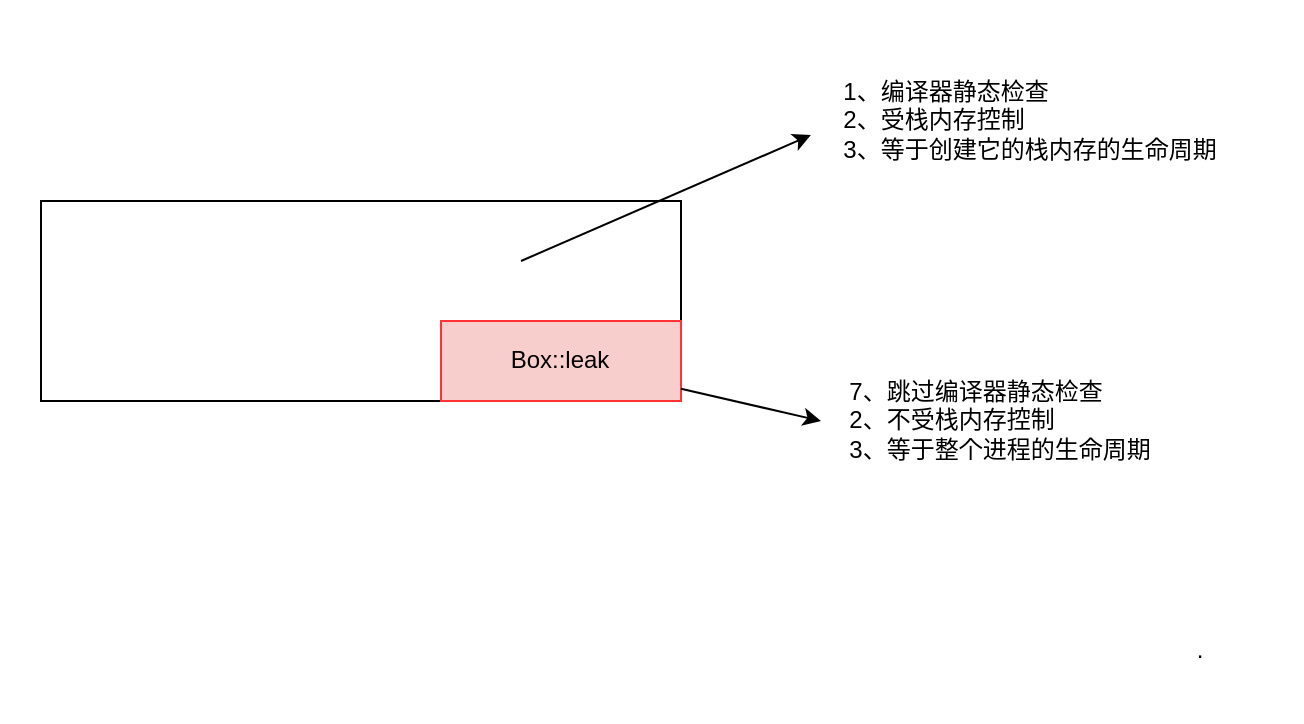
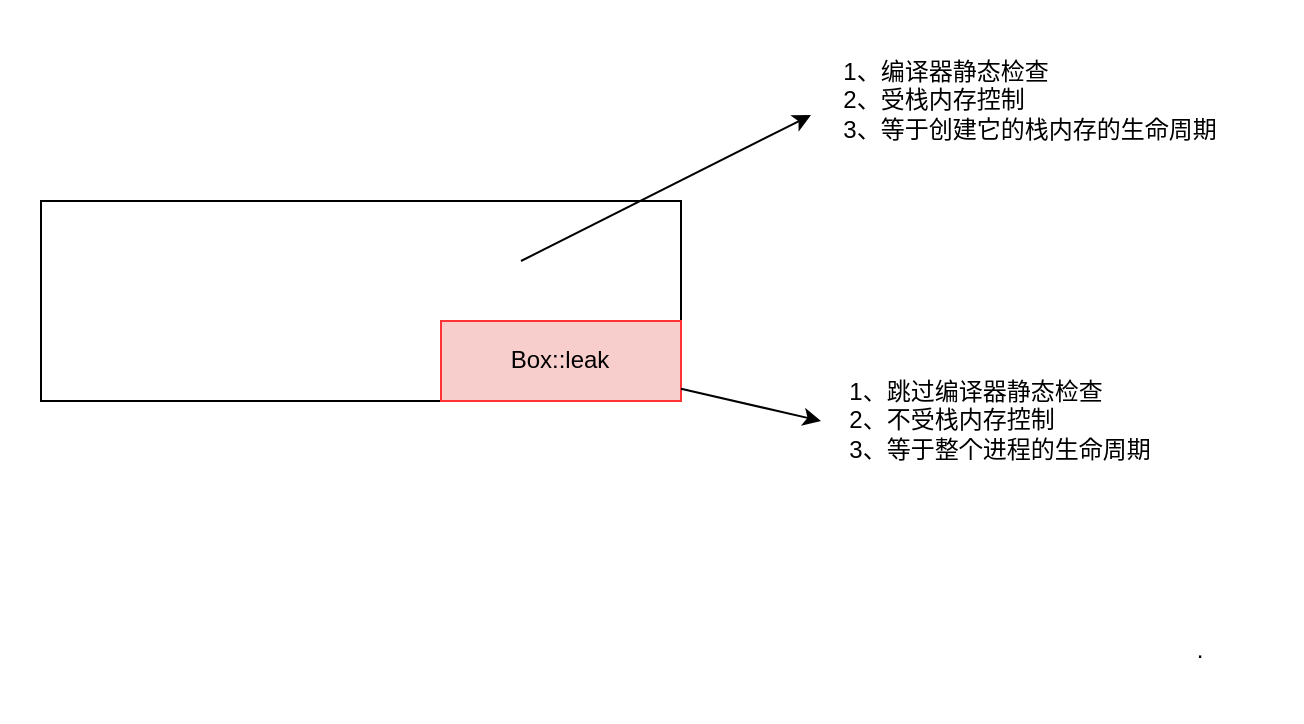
  <mxCell id="0" />
  <mxCell id="1" parent="0" />
  <mxCell id="2" value="" style="rounded=0;whiteSpace=wrap;html=1;strokeColor=#000000;" parent="1" vertex="1"><mxGeometry x="20" y="100" width="320" height="100" as="geometry" /></mxCell>
  <mxCell id="3" value="Box::leak" style="rounded=0;whiteSpace=wrap;html=1;strokeColor=#FF3333;fillColor=#f8cecc;" parent="1" vertex="1"><mxGeometry x="220" y="160" width="120" height="40" as="geometry" /></mxCell>
  <mxCell id="4" value="" style="endArrow=classic;html=1;rounded=0;entryX=-0.024;entryY=0.588;entryDx=0;entryDy=0;entryPerimeter=0;" parent="1" target="6" edge="1"><mxGeometry width="50" height="50" relative="1" as="geometry"><mxPoint x="260" y="130" as="sourcePoint" /><mxPoint x="370" y="70" as="targetPoint" /></mxGeometry></mxCell>
  <mxCell id="5" value="" style="endArrow=classic;html=1;rounded=0;" parent="1" source="3" edge="1"><mxGeometry width="50" height="50" relative="1" as="geometry"><mxPoint x="420" y="240" as="sourcePoint" /><mxPoint x="410" y="210" as="targetPoint" /></mxGeometry></mxCell>
- <mxCell id="6" value="&lt;div style=&quot;text-align: left;&quot;&gt;&lt;span style=&quot;background-color: initial;&quot;&gt;1、编译器静态检查&lt;/span&gt;&lt;/div&gt;&lt;div style=&quot;text-align: left;&quot;&gt;&lt;span style=&quot;background-color: initial;&quot;&gt;2、受栈内存控制&lt;/span&gt;&lt;/div&gt;&lt;div style=&quot;text-align: left;&quot;&gt;&lt;span style=&quot;background-color: initial;&quot;&gt;3、等于创建它的栈内存的生命周期&lt;/span&gt;&lt;/div&gt;" style="text;html=1;strokeColor=none;fillColor=none;align=center;verticalAlign=middle;whiteSpace=wrap;rounded=0;" parent="1" vertex="1"><mxGeometry x="410" y="20" width="210" height="80" as="geometry" /></mxCell>
- <mxCell id="7" value="&lt;div style=&quot;text-align: left;&quot;&gt;&lt;span style=&quot;background-color: initial;&quot;&gt;7、跳过编译器静态检查&lt;/span&gt;&lt;/div&gt;&lt;div style=&quot;text-align: left;&quot;&gt;&lt;span style=&quot;background-color: initial;&quot;&gt;2、不受栈内存控制&lt;/span&gt;&lt;/div&gt;&lt;div style=&quot;text-align: left;&quot;&gt;&lt;span style=&quot;background-color: initial;&quot;&gt;3、等于整个进程的生命周期&lt;/span&gt;&lt;/div&gt;" style="text;html=1;strokeColor=none;fillColor=none;align=center;verticalAlign=middle;whiteSpace=wrap;rounded=0;" parent="1" vertex="1"><mxGeometry x="400" y="170" width="200" height="80" as="geometry" /></mxCell>
+ <mxCell id="6" value="&lt;div style=&quot;text-align: left;&quot;&gt;&lt;span style=&quot;background-color: initial;&quot;&gt;1、编译器静态检查&lt;/span&gt;&lt;/div&gt;&lt;div style=&quot;text-align: left;&quot;&gt;&lt;span style=&quot;background-color: initial;&quot;&gt;2、受栈内存控制&lt;/span&gt;&lt;/div&gt;&lt;div style=&quot;text-align: left;&quot;&gt;&lt;span style=&quot;background-color: initial;&quot;&gt;3、等于创建它的栈内存的生命周期&lt;/span&gt;&lt;/div&gt;" style="text;html=1;strokeColor=none;fillColor=none;align=center;verticalAlign=middle;whiteSpace=wrap;rounded=0;" parent="1" vertex="1"><mxGeometry x="410" y="10" width="210" height="80" as="geometry" /></mxCell>
+ <mxCell id="7" value="&lt;div style=&quot;text-align: left;&quot;&gt;&lt;span style=&quot;background-color: initial;&quot;&gt;1、跳过编译器静态检查&lt;/span&gt;&lt;/div&gt;&lt;div style=&quot;text-align: left;&quot;&gt;&lt;span style=&quot;background-color: initial;&quot;&gt;2、不受栈内存控制&lt;/span&gt;&lt;/div&gt;&lt;div style=&quot;text-align: left;&quot;&gt;&lt;span style=&quot;background-color: initial;&quot;&gt;3、等于整个进程的生命周期&lt;/span&gt;&lt;/div&gt;" style="text;html=1;strokeColor=none;fillColor=none;align=center;verticalAlign=middle;whiteSpace=wrap;rounded=0;" parent="1" vertex="1"><mxGeometry x="400" y="170" width="200" height="80" as="geometry" /></mxCell>
  <mxCell id="8" value="" style="rounded=1;whiteSpace=wrap;html=1;" parent="1" vertex="1"><mxGeometry x="170" y="330" width="40" as="geometry" /></mxCell>
  <mxCell id="9" value="." style="text;html=1;strokeColor=none;fillColor=none;align=center;verticalAlign=middle;whiteSpace=wrap;rounded=0;" vertex="1" parent="1"><mxGeometry x="570" y="310" width="60" height="30" as="geometry" /></mxCell>
